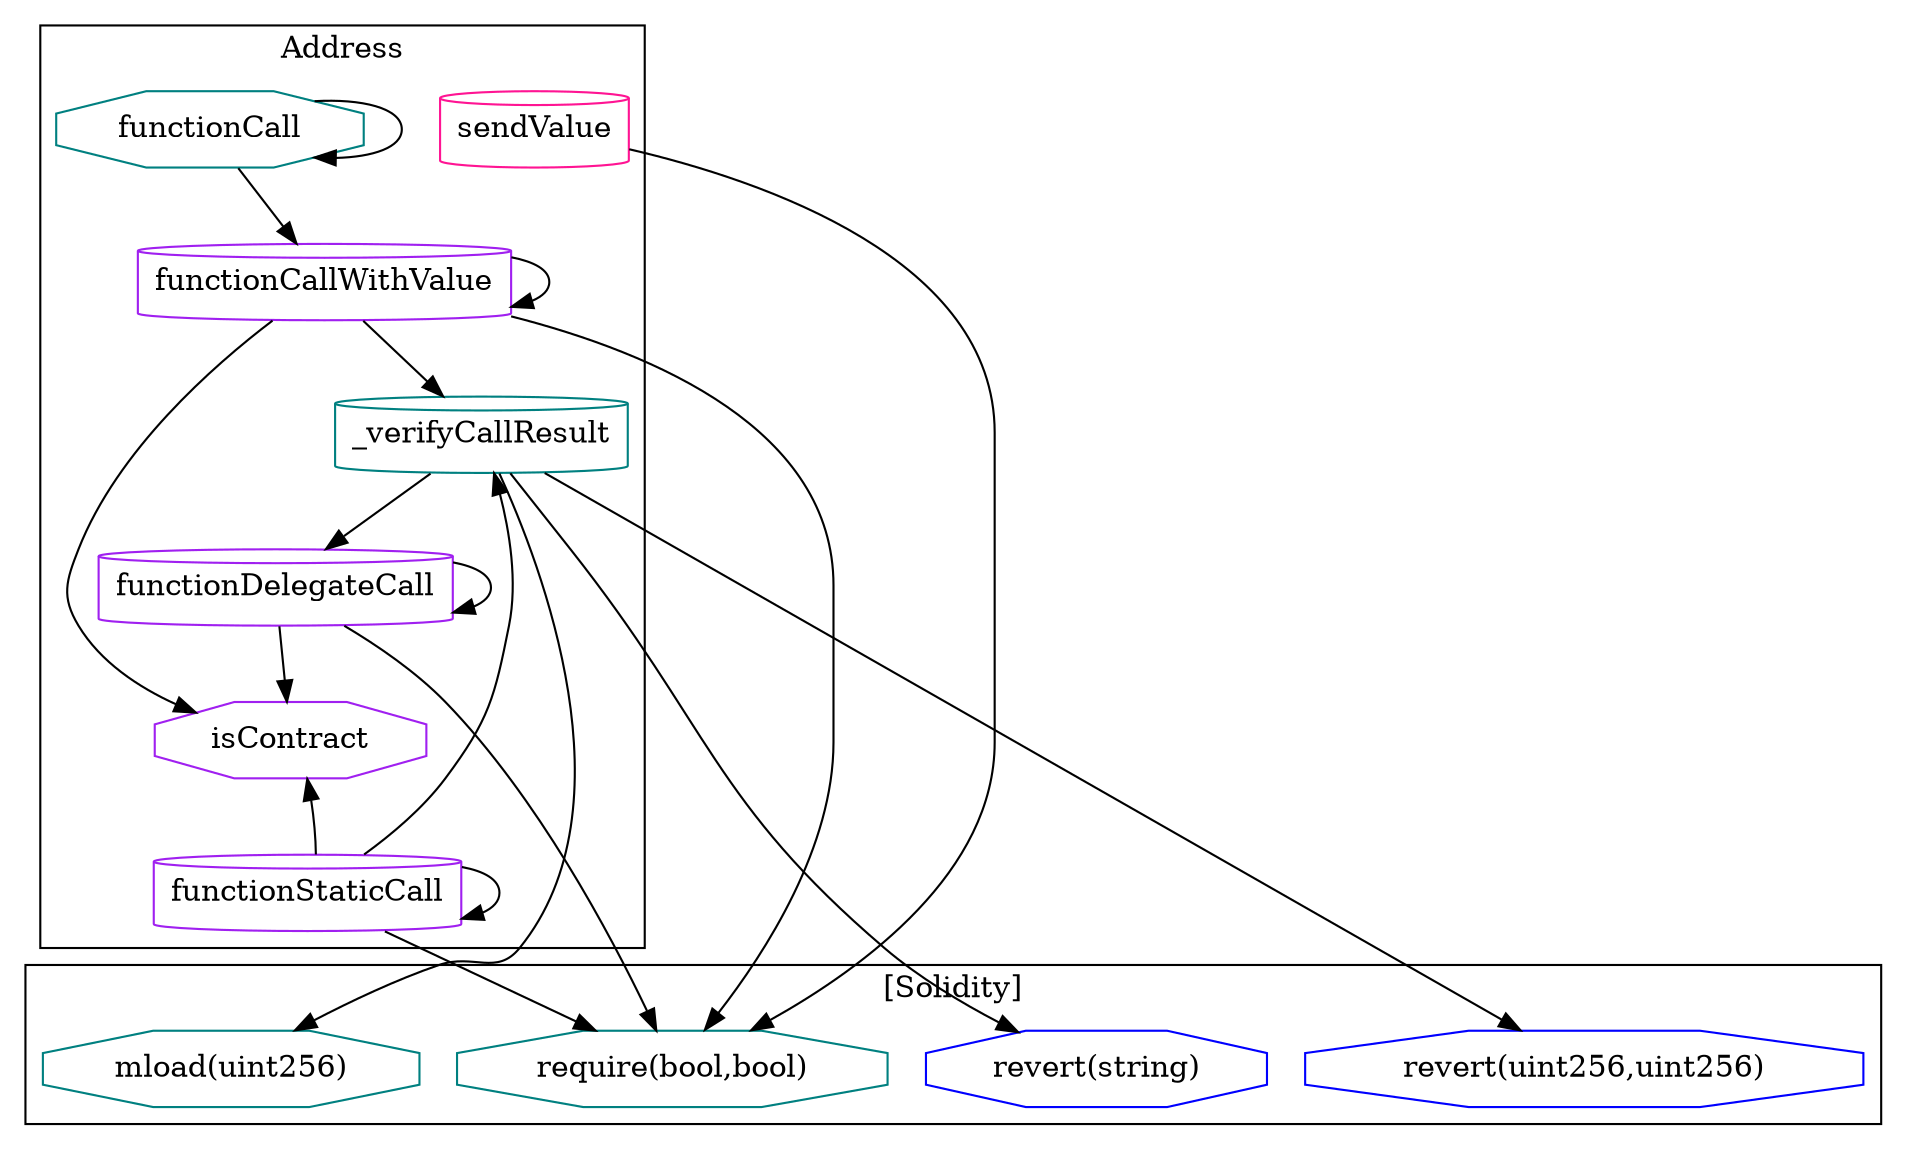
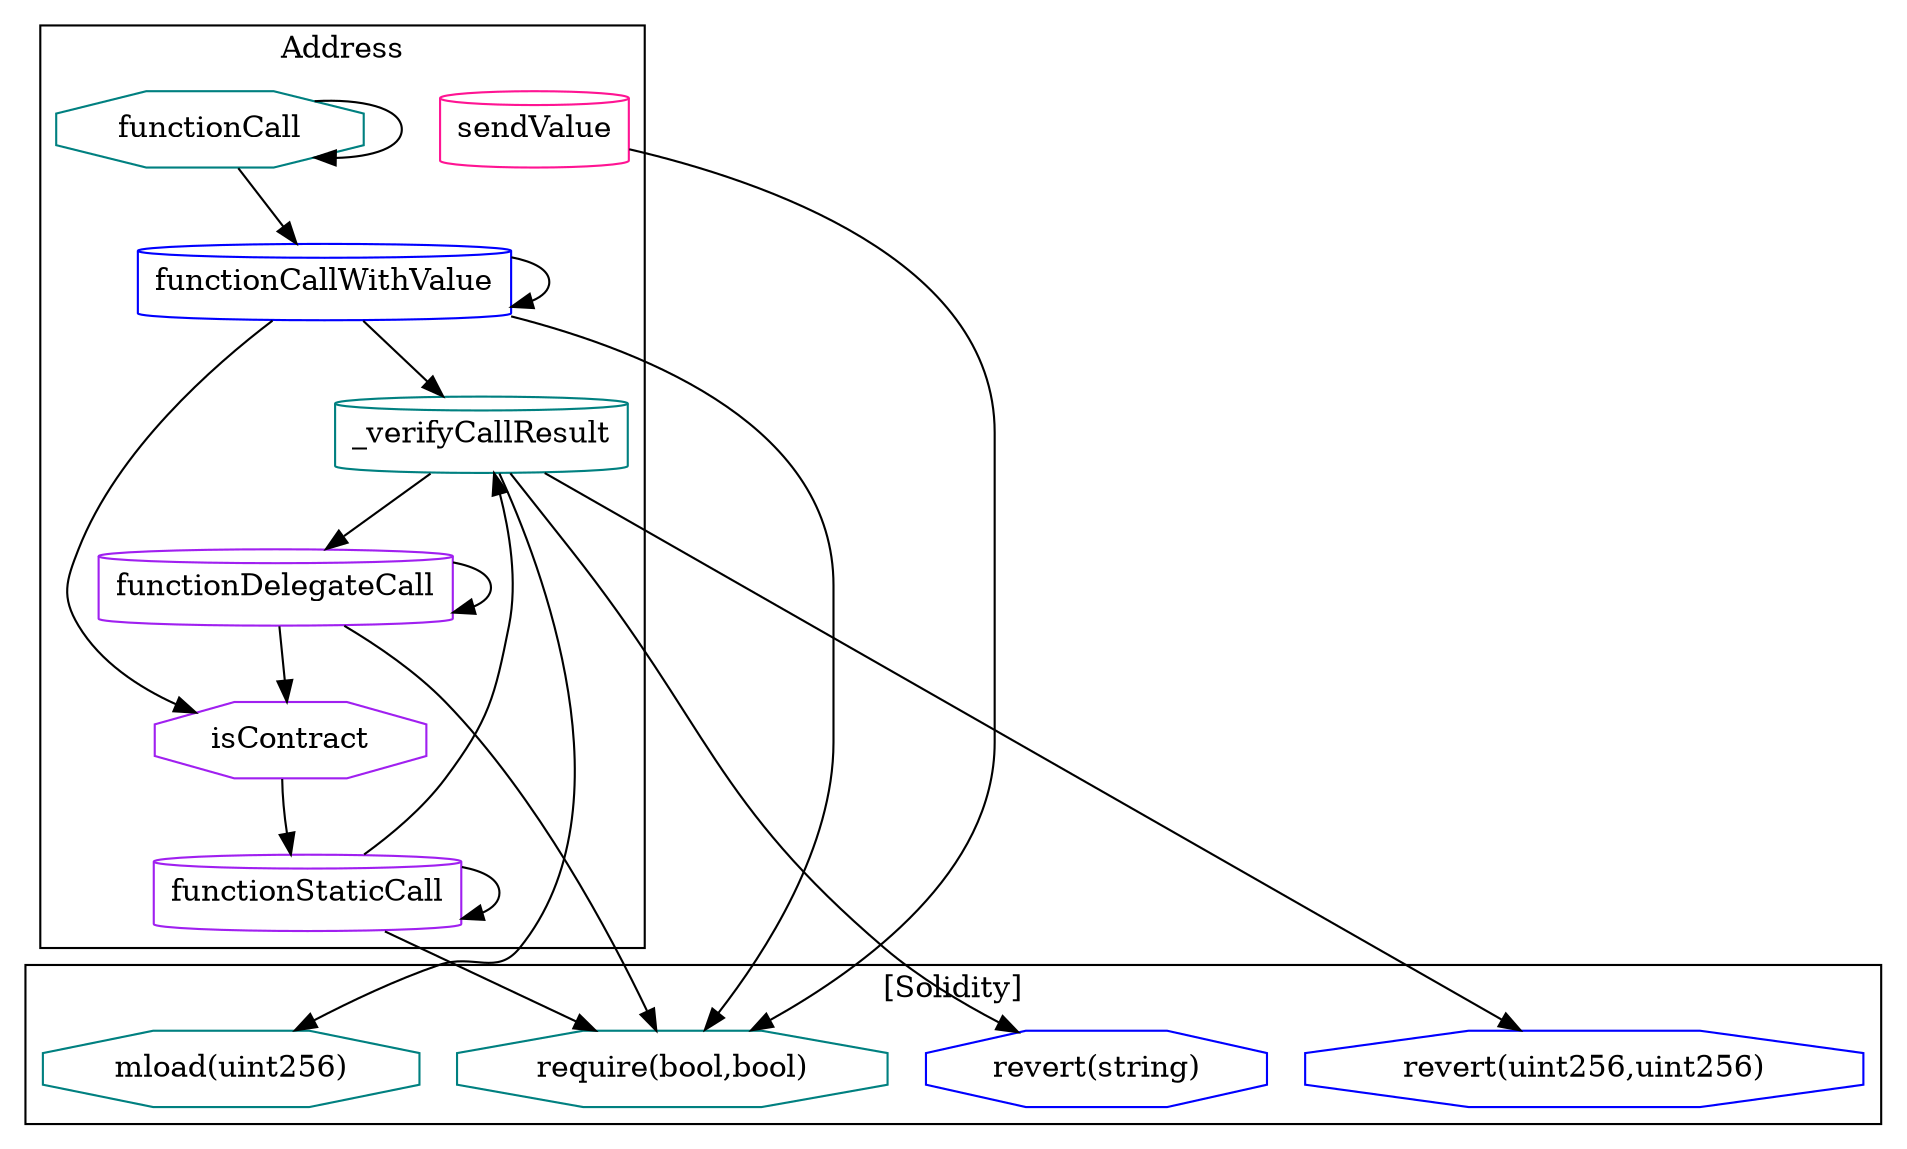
  strict digraph {
    node [color=teal shape=octagon]
    n1 [color=deeppink label=sendValue shape=cylinder]
    n2 [label=functionCall]
-   n3 [color=purple label=functionCallWithValue shape=cylinder]
+   n3 [color=blue label=functionCallWithValue shape=cylinder]
    n4 [label=_verifyCallResult shape=cylinder]
    n5 [color=purple label=isContract]
    n6 [color=purple label=functionStaticCall shape=cylinder]
    n7 [color=purple label=functionDelegateCall shape=cylinder]
    n8 [label="require(bool,bool)"]
    "revert(uint256,uint256)" [color=blue]
    "revert(string)" [color=blue]
    "mload(uint256)"
    subgraph cluster_1 {
      label=Address
      n1
      n2
      n3
      n4
      n5
      n6
      n7
    }
    subgraph cluster_2 {
      label="[Solidity]"
      n8
      "revert(uint256,uint256)"
      "revert(string)"
      "mload(uint256)"
    }
    n1 -> n8
    n2 -> n2
    n2 -> n3
    n3 -> n3
    n3 -> n4
    n3 -> n5
    n3 -> n8
    n4 -> n7
    n4 -> "revert(uint256,uint256)"
    n4 -> "revert(string)"
    n4 -> "mload(uint256)"
    n6 -> n4
-   n6 -> n5
+   n5 -> n6
    n6 -> n6
    n6 -> n8
    n7 -> n5
    n7 -> n7
    n7 -> n8
  }
